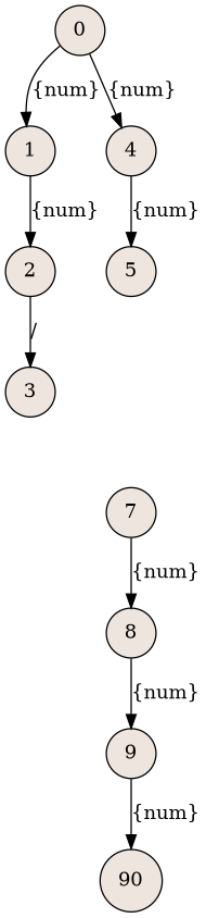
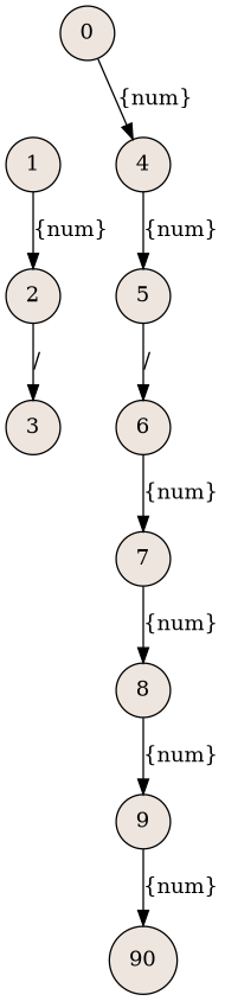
  digraph {
    rankdir=TB
    node [fillcolor=seashell2 shape=circle style=filled]
    0
    1
    4
    2
    3
    5
+   6
    7
    8
    9
    n11 [label=90]
-   0 -> 1 [label="{num}"]
    0 -> 4 [label="{num}"]
    1 -> 2 [label="{num}"]
    4 -> 5 [label="{num}"]
    2 -> 3 [label="/"]
+   5 -> 6 [label="/"]
+   6 -> 7 [label="{num}"]
    7 -> 8 [label="{num}"]
    8 -> 9 [label="{num}"]
    9 -> n11 [label="{num}" shape=doublecircle]
  }
